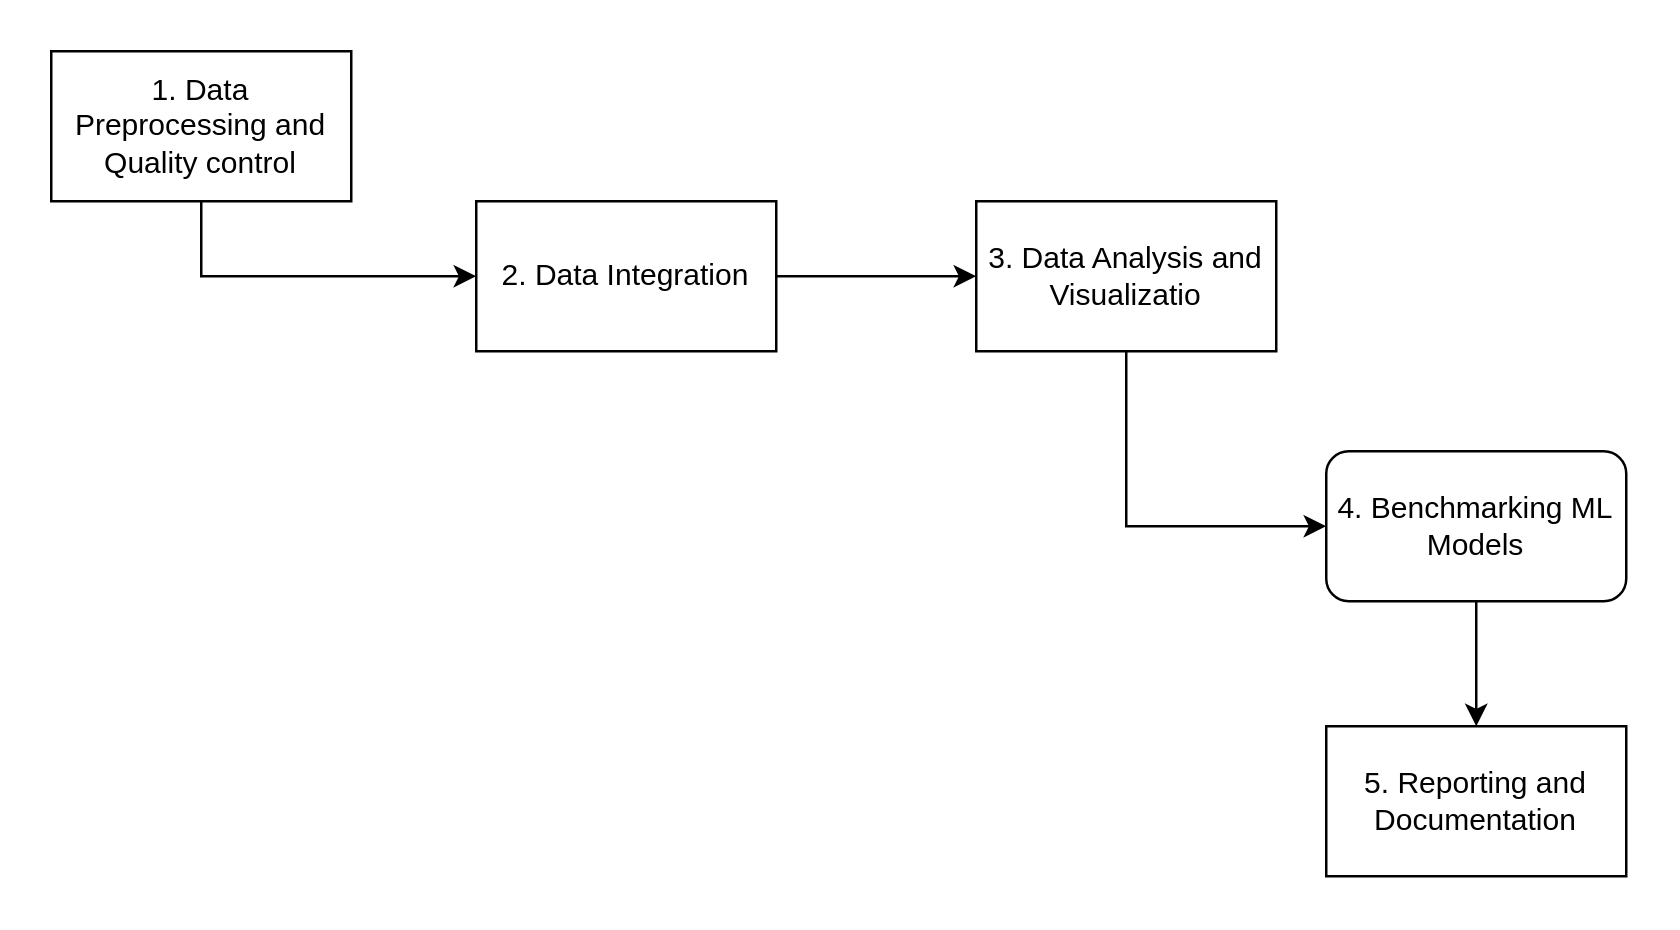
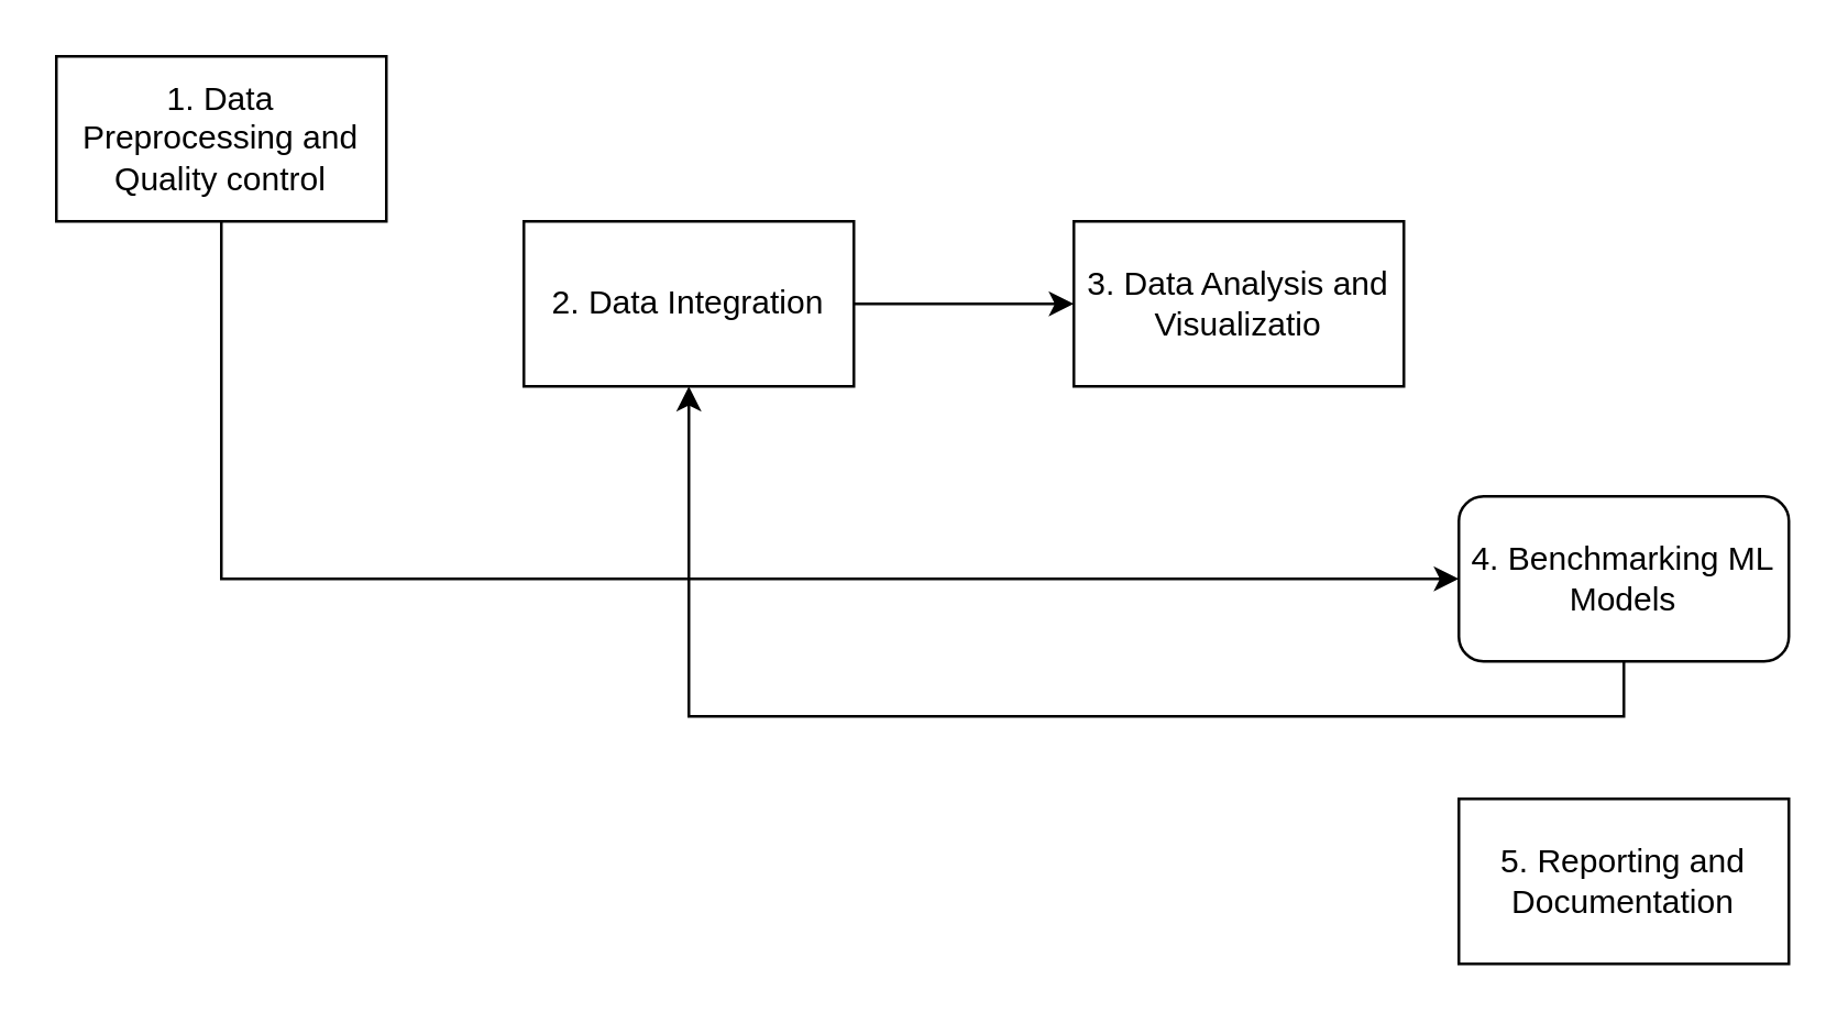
  <mxCell id="0" />
  <mxCell id="1" parent="0" />
- <mxCell id="2" style="edgeStyle=orthogonalEdgeStyle;rounded=0;orthogonalLoop=1;jettySize=auto;html=1;exitX=0.5;exitY=1;exitDx=0;exitDy=0;" parent="1" source="3" target="5" edge="1"><mxGeometry relative="1" as="geometry" /></mxCell>
+ <mxCell id="2" style="edgeStyle=orthogonalEdgeStyle;rounded=0;orthogonalLoop=1;jettySize=auto;html=1;exitX=0.5;exitY=1;exitDx=0;exitDy=0;entryX=0;entryY=0.5;entryDx=0;entryDy=0;" parent="1" source="3" target="9" edge="1"><mxGeometry relative="1" as="geometry" /></mxCell>
  <mxCell id="3" value="1. Data Preprocessing and Quality control" style="rounded=0;whiteSpace=wrap;html=1;" parent="1" vertex="1"><mxGeometry x="20" y="20" width="120" height="60" as="geometry" /></mxCell>
  <mxCell id="4" style="edgeStyle=orthogonalEdgeStyle;rounded=0;orthogonalLoop=1;jettySize=auto;html=1;exitX=1;exitY=0.5;exitDx=0;exitDy=0;" parent="1" source="5" target="7" edge="1"><mxGeometry relative="1" as="geometry" /></mxCell>
  <mxCell id="5" value="2. Data Integration" style="rounded=0;whiteSpace=wrap;html=1;" parent="1" vertex="1"><mxGeometry x="190" y="80" width="120" height="60" as="geometry" /></mxCell>
- <mxCell id="6" style="edgeStyle=orthogonalEdgeStyle;rounded=0;orthogonalLoop=1;jettySize=auto;html=1;exitX=0.5;exitY=1;exitDx=0;exitDy=0;entryX=0;entryY=0.5;entryDx=0;entryDy=0;" parent="1" source="7" target="9" edge="1"><mxGeometry relative="1" as="geometry" /></mxCell>
  <mxCell id="7" value="3. Data Analysis and Visualizatio" style="rounded=0;whiteSpace=wrap;html=1;" parent="1" vertex="1"><mxGeometry x="390" y="80" width="120" height="60" as="geometry" /></mxCell>
- <mxCell id="8" style="edgeStyle=orthogonalEdgeStyle;rounded=0;orthogonalLoop=1;jettySize=auto;html=1;exitX=0.5;exitY=1;exitDx=0;exitDy=0;entryX=0.5;entryY=0;entryDx=0;entryDy=0;" parent="1" source="9" target="10" edge="1"><mxGeometry relative="1" as="geometry" /></mxCell>
+ <mxCell id="8" style="edgeStyle=orthogonalEdgeStyle;rounded=0;orthogonalLoop=1;jettySize=auto;html=1;exitX=0.5;exitY=1;exitDx=0;exitDy=0;" parent="1" source="9" target="5" edge="1"><mxGeometry relative="1" as="geometry" /></mxCell>
  <mxCell id="9" value="4. Benchmarking ML Models" style="whiteSpace=wrap;html=1;rounded=1;" parent="1" vertex="1"><mxGeometry x="530" y="180" width="120" height="60" as="geometry" /></mxCell>
  <mxCell id="10" value="5. Reporting and Documentation" style="rounded=0;whiteSpace=wrap;html=1;" parent="1" vertex="1"><mxGeometry x="530" y="290" width="120" height="60" as="geometry" /></mxCell>
